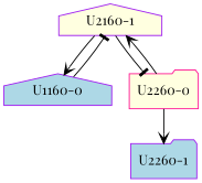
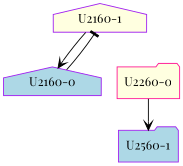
  digraph {
    fontname="Playfair Display"
    node [color=purple fillcolor=lightyellow fontname="Playfair Display" shape=house style=filled]
    edge [arrowhead=vee fontname="Playfair Display"]
    "U2160-1"
-   "U2160-0" [fillcolor=lightblue label="U1160-0"]
+   "U2160-0" [fillcolor=lightblue]
    "U2260-0" [color=deeppink shape=folder]
-   "U2260-1" [fillcolor=lightblue shape=folder]
+   "U2260-1" [fillcolor=lightblue shape=folder label="U2560-1"]
    "U2160-1" -> "U2160-0"
-   "U2160-1" -> "U2260-0" [arrowhead=tee]
    "U2160-0" -> "U2160-1" [arrowhead=tee]
-   "U2260-0" -> "U2160-1"
    "U2260-0" -> "U2260-1"
  }
